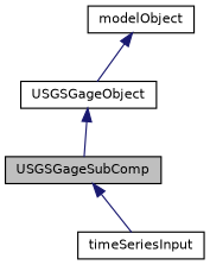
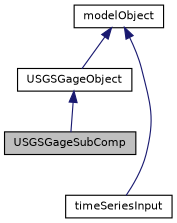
  digraph {
    node [color=black fillcolor=white fontname=Helvetica fontsize=10 shape=record style=filled]
    edge [color=midnightblue dir=back fontname=Helvetica fontsize=10 labelfontname=Helvetica labelfontsize=10 style=solid]
    n1 [fillcolor=grey75 fontcolor=black height=0.2 label=USGSGageSubComp width=0.4]
    n2 [height=0.2 label=USGSGageObject width=0.4]
    n3 [height=0.2 label=timeSeriesInput width=0.4]
    n4 [height=0.2 label=modelObject width=0.4]
    n2 -> n1
    n4 -> n2
-   n1 -> n3
+   n4 -> n3
  }
